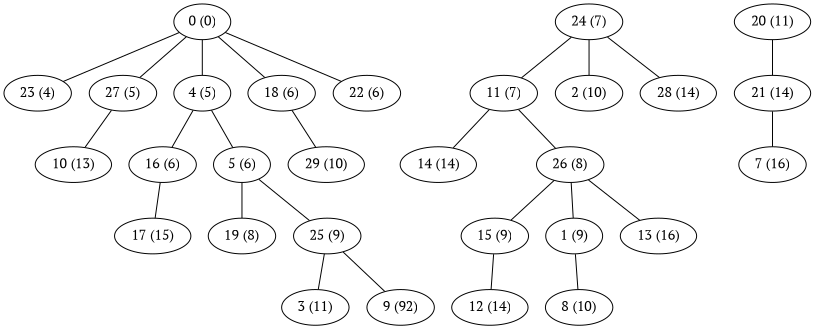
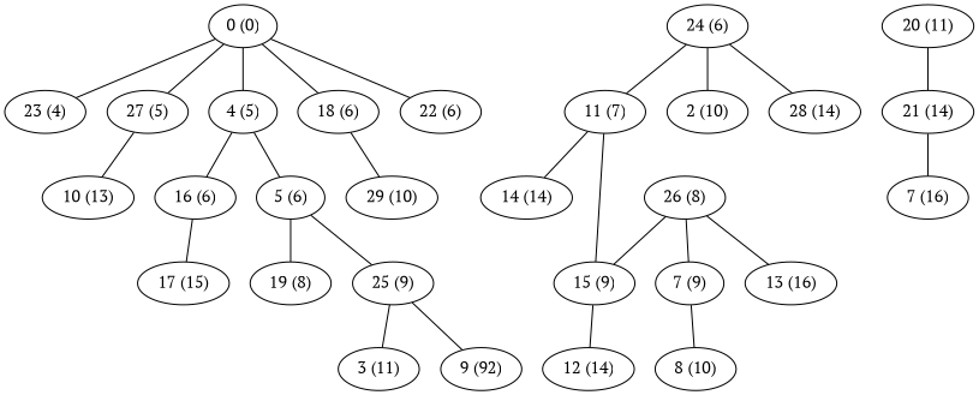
  graph {
    fontname="PT Serif"
    node [fontname="PT Serif"]
    edge [fontname="PT Serif"]
    "0 (0)"
    "23 (4)"
    "27 (5)"
    "4 (5)"
    "18 (6)"
    "22 (6)"
    "10 (13)"
    "16 (6)"
    "5 (6)"
    "29 (10)"
-   "24 (6)" [label="24 (7)"]
+   "24 (6)"
    "11 (7)"
    "2 (10)"
    "28 (14)"
    "17 (15)"
    "19 (8)"
    "25 (9)"
    "3 (11)"
    n19 [label="9 (92)"]
    "14 (14)"
    "26 (8)"
    "15 (9)"
-   "1 (9)"
+   "1 (9)" [label="7 (9)"]
    "13 (16)"
    "20 (11)"
    "21 (14)"
    n27 [label="12 (14)"]
    "8 (10)"
    "7 (16)"
    "0 (0)" -- "23 (4)"
    "0 (0)" -- "27 (5)"
    "0 (0)" -- "4 (5)"
    "0 (0)" -- "18 (6)"
    "0 (0)" -- "22 (6)"
    "27 (5)" -- "10 (13)"
    "4 (5)" -- "16 (6)"
    "4 (5)" -- "5 (6)"
    "18 (6)" -- "29 (10)"
    "16 (6)" -- "17 (15)"
    "5 (6)" -- "19 (8)"
    "5 (6)" -- "25 (9)"
    "24 (6)" -- "11 (7)"
    "24 (6)" -- "2 (10)"
    "24 (6)" -- "28 (14)"
    "11 (7)" -- "14 (14)"
-   "11 (7)" -- "26 (8)"
+   "11 (7)" -- "15 (9)"
    "25 (9)" -- "3 (11)"
    "25 (9)" -- n19
    "26 (8)" -- "15 (9)"
    "26 (8)" -- "1 (9)"
    "26 (8)" -- "13 (16)"
    "15 (9)" -- n27
    "1 (9)" -- "8 (10)"
    "20 (11)" -- "21 (14)"
    "21 (14)" -- "7 (16)"
  }
